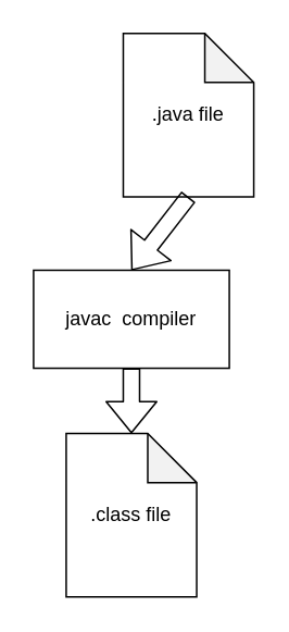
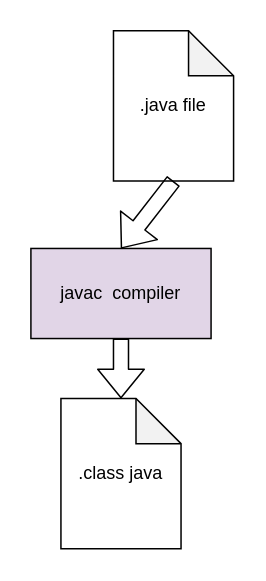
  <mxCell id="0" />
  <mxCell id="1" parent="0" />
  <mxCell id="2" value=".java file" style="shape=note;whiteSpace=wrap;html=1;backgroundOutline=1;darkOpacity=0.05;" vertex="1" parent="1"><mxGeometry x="75" y="20" width="80" height="100" as="geometry" /></mxCell>
  <mxCell id="3" value="" style="shape=flexArrow;endArrow=classic;html=1;exitX=0.5;exitY=1;exitDx=0;exitDy=0;exitPerimeter=0;" edge="1" parent="1" source="2"><mxGeometry width="50" height="50" relative="1" as="geometry"><mxPoint x="140" y="255" as="sourcePoint" /><mxPoint x="80" y="165" as="targetPoint" /></mxGeometry></mxCell>
- <mxCell id="4" value="javac &amp;nbsp;compiler" style="rounded=0;whiteSpace=wrap;html=1;" vertex="1" parent="1"><mxGeometry x="20" y="165" width="120" height="60" as="geometry" /></mxCell>
+ <mxCell id="4" value="javac &amp;nbsp;compiler" style="rounded=0;whiteSpace=wrap;html=1;fillColor=#e1d5e7;" vertex="1" parent="1"><mxGeometry x="20" y="165" width="120" height="60" as="geometry" /></mxCell>
  <mxCell id="5" value="" style="shape=flexArrow;endArrow=classic;html=1;exitX=0.5;exitY=1;exitDx=0;exitDy=0;" edge="1" parent="1" source="4"><mxGeometry width="50" height="50" relative="1" as="geometry"><mxPoint x="140" y="255" as="sourcePoint" /><mxPoint x="80" y="265" as="targetPoint" /></mxGeometry></mxCell>
- <mxCell id="6" value=".class file" style="shape=note;whiteSpace=wrap;html=1;backgroundOutline=1;darkOpacity=0.05;" vertex="1" parent="1"><mxGeometry x="40" y="265" width="80" height="100" as="geometry" /></mxCell>
+ <mxCell id="6" value=".class java" style="shape=note;whiteSpace=wrap;html=1;backgroundOutline=1;darkOpacity=0.05;" vertex="1" parent="1"><mxGeometry x="40" y="265" width="80" height="100" as="geometry" /></mxCell>
